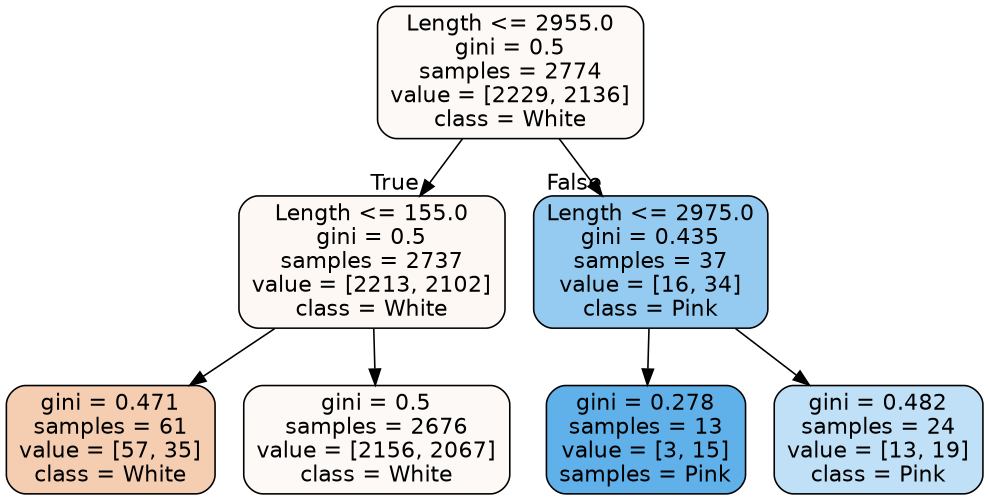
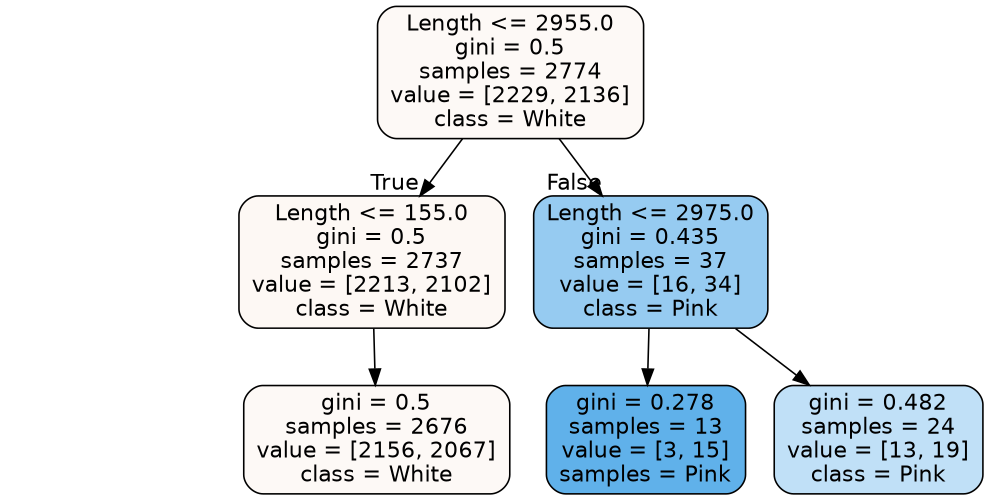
  digraph {
    node [color=black fillcolor="#e581390b" fontname=helvetica shape=box style="filled, rounded"]
    edge [fontname=helvetica]
    n1 [label="Length <= 2955.0\ngini = 0.5\nsamples = 2774\nvalue = [2229, 2136]\nclass = White"]
    n2 [fillcolor="#e581390d" label="Length <= 155.0\ngini = 0.5\nsamples = 2737\nvalue = [2213, 2102]\nclass = White"]
    n3 [fillcolor="#399de587" label="Length <= 2975.0\ngini = 0.435\nsamples = 37\nvalue = [16, 34]\nclass = Pink"]
-   n4 [fillcolor="#e5813962" label="gini = 0.471\nsamples = 61\nvalue = [57, 35]\nclass = White"]
    n5 [label="gini = 0.5\nsamples = 2676\nvalue = [2156, 2067]\nclass = White"]
    n6 [fillcolor="#399de5cc" label="gini = 0.278\nsamples = 13\nvalue = [3, 15]\nsamples = Pink"]
    n7 [fillcolor="#399de551" label="gini = 0.482\nsamples = 24\nvalue = [13, 19]\nclass = Pink"]
    n1 -> n2 [headlabel=True labelangle=45 labeldistance=2.5]
    n1 -> n3 [headlabel=False labelangle=-45 labeldistance=2.5]
-   n2 -> n4
    n2 -> n5
    n3 -> n6
    n3 -> n7
  }
